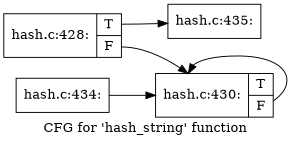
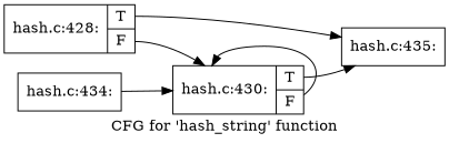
  digraph {
    label="CFG for 'hash_string' function"
    rankdir=LR
    node [shape=record]
    edge [tailport=s0]
    n1 [label="{hash.c:428:|{<s0>T|<s1>F}}"]
    n2 [label="{hash.c:435:}"]
    n3 [label="{hash.c:430:|{<s0>T|<s1>F}}"]
    n4 [label="{hash.c:434:}"]
    n1 -> n2
    n1 -> n3 [tailport=s1]
+   n3 -> n2
    n3 -> n3 [tailport=s1]
    n4 -> n3
  }
